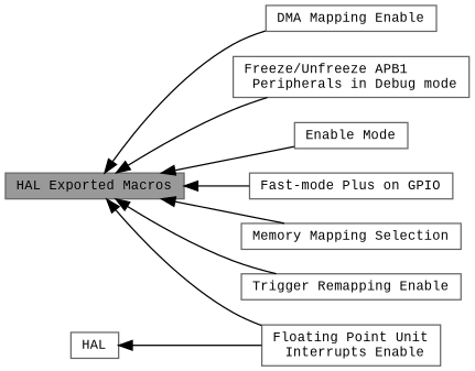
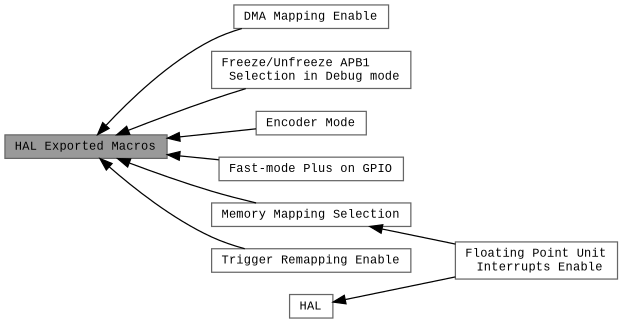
  digraph {
    fontname="Liberation Mono"
    rankdir=LR
    node [color=grey40 fillcolor=white fontname="Liberation Mono" fontsize=10 shape=box style=filled]
    edge [dir=back fontname="Liberation Mono" fontsize=10 labelfontname=Helvetica labelfontsize=10 shape=plaintext style=solid]
    n1 [height=0.2 label="DMA Mapping Enable" width=0.4]
-   n2 [height=0.2 label="Freeze/Unfreeze APB1\l Peripherals in Debug mode" width=0.4]
-   n3 [height=0.2 label="Enable Mode" width=0.4]
+   n2 [height=0.2 label="Freeze/Unfreeze APB1\l Selection in Debug mode" width=0.4]
+   n3 [height=0.2 label="Encoder Mode" width=0.4]
    n4 [height=0.2 label="Fast-mode Plus on GPIO" width=0.4]
    n5 [height=0.2 label="Floating Point Unit\l Interrupts Enable" width=0.4]
    n6 [height=0.2 label=HAL width=0.4]
    n7 [color=gray40 fillcolor=grey60 fontcolor=black height=0.2 label="HAL Exported Macros" width=0.4]
    n8 [height=0.2 label="Memory Mapping Selection" width=0.4]
    n9 [height=0.2 label="Trigger Remapping Enable" width=0.4]
    n6 -> n5
    n7 -> n1
    n7 -> n2
    n7 -> n3
    n7 -> n4
-   n7 -> n5
+   n8 -> n5
    n7 -> n8
    n7 -> n9
  }
